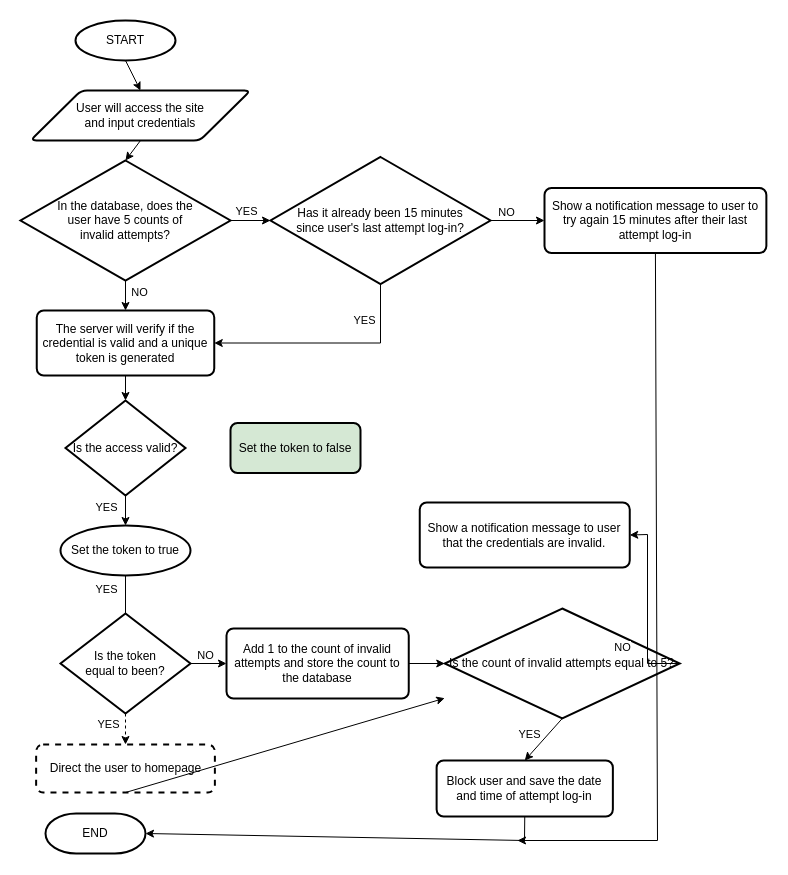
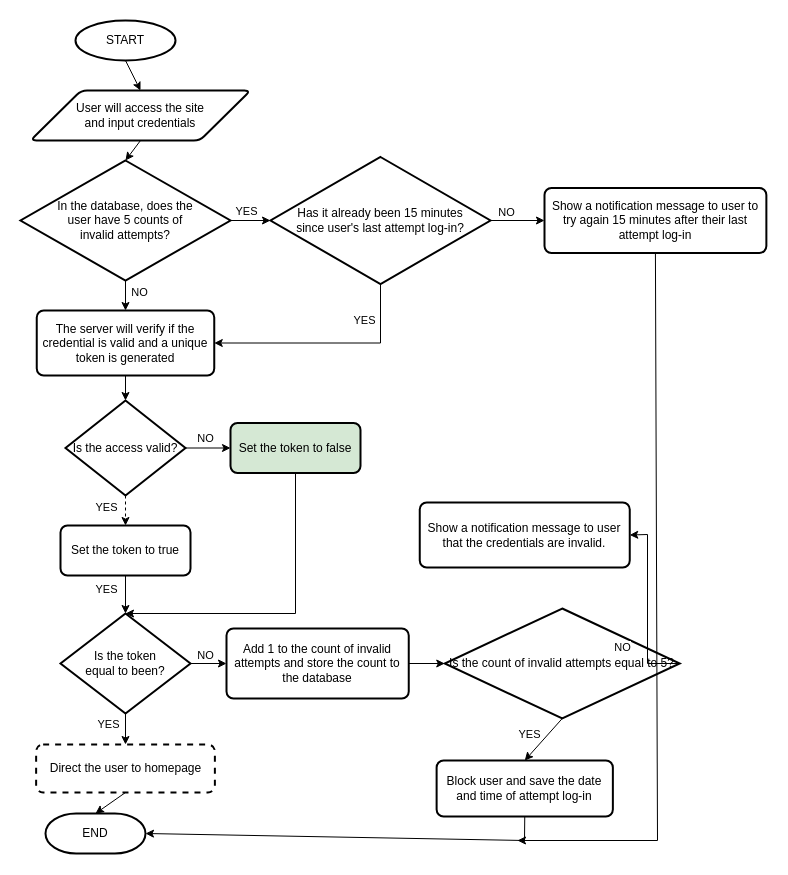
  <mxCell id="0" />
  <mxCell id="1" parent="0" />
  <mxCell id="2" value="" style="endArrow=classic;html=1;rounded=0;exitX=0.5;exitY=1;exitDx=0;exitDy=0;entryX=0.5;entryY=0;entryDx=0;entryDy=0;" edge="1" parent="1" target="9"><mxGeometry width="50" height="50" relative="1" as="geometry"><mxPoint x="125" y="60" as="sourcePoint" /><mxPoint x="125" y="85" as="targetPoint" /></mxGeometry></mxCell>
- <mxCell id="5" value="" style="endArrow=classic;html=1;rounded=0;exitX=0.5;exitY=1;exitDx=0;exitDy=0;exitPerimeter=0;entryX=0.5;entryY=0;entryDx=0;entryDy=0;" edge="1" parent="1" source="11" target="16"><mxGeometry width="50" height="50" relative="1" as="geometry"><mxPoint x="108.12" y="565" as="sourcePoint" /><mxPoint x="108" y="600" as="targetPoint" /></mxGeometry></mxCell>
+ <mxCell id="3" value="" style="endArrow=classic;html=1;rounded=0;exitX=1;exitY=0.5;exitDx=0;exitDy=0;entryX=0;entryY=0.5;entryDx=0;entryDy=0;exitPerimeter=0;" edge="1" parent="1" source="11" target="15"><mxGeometry width="50" height="50" relative="1" as="geometry"><mxPoint x="148.12" y="525" as="sourcePoint" /><mxPoint x="195.62" y="525" as="targetPoint" /></mxGeometry></mxCell>
+ <mxCell id="4" value="NO" style="edgeLabel;html=1;align=center;verticalAlign=middle;resizable=0;points=[];" vertex="1" connectable="0" parent="3"><mxGeometry x="0.366" relative="1" as="geometry"><mxPoint x="-12" y="-10" as="offset" /></mxGeometry></mxCell>
+ <mxCell id="5" value="" style="endArrow=classic;html=1;rounded=0;exitX=0.5;exitY=1;exitDx=0;exitDy=0;exitPerimeter=0;entryX=0.5;entryY=0;entryDx=0;entryDy=0;dashed=1;" edge="1" parent="1" source="11" target="16"><mxGeometry width="50" height="50" relative="1" as="geometry"><mxPoint x="108.12" y="565" as="sourcePoint" /><mxPoint x="108" y="600" as="targetPoint" /></mxGeometry></mxCell>
  <mxCell id="6" value="YES" style="edgeLabel;html=1;align=center;verticalAlign=middle;resizable=0;points=[];" vertex="1" connectable="0" parent="5"><mxGeometry x="-0.511" y="-1" relative="1" as="geometry"><mxPoint x="-19" y="4" as="offset" /></mxGeometry></mxCell>
  <mxCell id="7" value="START" style="strokeWidth=2;html=1;shape=mxgraph.flowchart.start_1;whiteSpace=wrap;" vertex="1" parent="1"><mxGeometry x="75" y="20" width="100" height="40" as="geometry" /></mxCell>
  <mxCell id="8" value="END" style="strokeWidth=2;html=1;shape=mxgraph.flowchart.terminator;whiteSpace=wrap;" vertex="1" parent="1"><mxGeometry x="45" y="813" width="100" height="40" as="geometry" /></mxCell>
  <mxCell id="9" value="User will access the site&lt;br style=&quot;border-color: var(--border-color);&quot;&gt;and input credentials" style="shape=parallelogram;html=1;strokeWidth=2;perimeter=parallelogramPerimeter;whiteSpace=wrap;rounded=1;arcSize=12;size=0.23;" vertex="1" parent="1"><mxGeometry x="30" y="90" width="220" height="50" as="geometry" /></mxCell>
  <mxCell id="10" value="The server will verify if the credential is valid and a unique token is generated" style="rounded=1;whiteSpace=wrap;html=1;absoluteArcSize=1;arcSize=14;strokeWidth=2;" vertex="1" parent="1"><mxGeometry x="36.25" y="310" width="177.5" height="65" as="geometry" /></mxCell>
  <mxCell id="11" value="Is the access valid?" style="strokeWidth=2;html=1;shape=mxgraph.flowchart.decision;whiteSpace=wrap;" vertex="1" parent="1"><mxGeometry x="65" y="400" width="120" height="95" as="geometry" /></mxCell>
  <mxCell id="12" value="Is the token &lt;br&gt;equal to been?" style="strokeWidth=2;html=1;shape=mxgraph.flowchart.decision;whiteSpace=wrap;" vertex="1" parent="1"><mxGeometry x="60" y="613" width="130" height="100" as="geometry" /></mxCell>
  <mxCell id="13" value="Direct the user to homepage" style="rounded=1;whiteSpace=wrap;html=1;absoluteArcSize=1;arcSize=14;strokeWidth=2;dashed=1;" vertex="1" parent="1"><mxGeometry x="35.63" y="744" width="178.75" height="48" as="geometry" /></mxCell>
  <mxCell id="14" value="Add 1 to the count of invalid attempts and store the count to the database" style="rounded=1;whiteSpace=wrap;html=1;absoluteArcSize=1;arcSize=14;strokeWidth=2;" vertex="1" parent="1"><mxGeometry x="226" y="628" width="182.25" height="70" as="geometry" /></mxCell>
  <mxCell id="15" value="Set the token to false" style="rounded=1;whiteSpace=wrap;html=1;absoluteArcSize=1;arcSize=14;strokeWidth=2;fillColor=#d5e8d4;" vertex="1" parent="1"><mxGeometry x="230" y="422.5" width="130" height="50" as="geometry" /></mxCell>
- <mxCell id="16" value="Set the token to true" style="ellipse;whiteSpace=wrap;html=1;absoluteArcSize=1;arcSize=14;strokeWidth=2;" vertex="1" parent="1"><mxGeometry x="60" y="525" width="130" height="50" as="geometry" /></mxCell>
+ <mxCell id="16" value="Set the token to true" style="rounded=1;whiteSpace=wrap;html=1;absoluteArcSize=1;arcSize=14;strokeWidth=2;" vertex="1" parent="1"><mxGeometry x="60" y="525" width="130" height="50" as="geometry" /></mxCell>
  <mxCell id="17" value="Is the count of invalid attempts equal to 5?" style="strokeWidth=2;html=1;shape=mxgraph.flowchart.decision;whiteSpace=wrap;" vertex="1" parent="1"><mxGeometry x="444.25" y="608" width="235" height="110" as="geometry" /></mxCell>
  <mxCell id="18" value="Block user and save the date and time of attempt log-in" style="rounded=1;whiteSpace=wrap;html=1;absoluteArcSize=1;arcSize=14;strokeWidth=2;" vertex="1" parent="1"><mxGeometry x="436.12" y="760" width="176.25" height="56" as="geometry" /></mxCell>
  <mxCell id="19" value="In the database, does the &lt;br&gt;user have 5 counts of &lt;br&gt;invalid attempts?" style="strokeWidth=2;html=1;shape=mxgraph.flowchart.decision;whiteSpace=wrap;" vertex="1" parent="1"><mxGeometry x="20" y="160" width="210" height="120" as="geometry" /></mxCell>
  <mxCell id="20" value="" style="edgeStyle=orthogonalEdgeStyle;rounded=0;orthogonalLoop=1;jettySize=auto;html=1;" edge="1" parent="1" source="22"><mxGeometry relative="1" as="geometry"><mxPoint x="213.75" y="342.5" as="targetPoint" /><Array as="points"><mxPoint x="380" y="343" /></Array></mxGeometry></mxCell>
  <mxCell id="21" value="YES" style="edgeLabel;html=1;align=center;verticalAlign=middle;resizable=0;points=[];" vertex="1" connectable="0" parent="20"><mxGeometry x="-0.684" relative="1" as="geometry"><mxPoint x="-17" as="offset" /></mxGeometry></mxCell>
  <mxCell id="22" value="Has it already been 15 minutes &lt;br&gt;since user's last attempt log-in?" style="strokeWidth=2;html=1;shape=mxgraph.flowchart.decision;whiteSpace=wrap;" vertex="1" parent="1"><mxGeometry x="270" y="156.5" width="220" height="127" as="geometry" /></mxCell>
  <mxCell id="23" value="" style="endArrow=classic;html=1;rounded=0;exitX=0.5;exitY=1;exitDx=0;exitDy=0;entryX=0.5;entryY=0;entryDx=0;entryDy=0;entryPerimeter=0;" edge="1" parent="1" source="9" target="19"><mxGeometry width="50" height="50" relative="1" as="geometry"><mxPoint x="165" y="160" as="sourcePoint" /><mxPoint x="215" y="110" as="targetPoint" /></mxGeometry></mxCell>
  <mxCell id="24" value="" style="endArrow=classic;html=1;rounded=0;exitX=1;exitY=0.5;exitDx=0;exitDy=0;exitPerimeter=0;entryX=0;entryY=0.5;entryDx=0;entryDy=0;entryPerimeter=0;" edge="1" parent="1" source="19" target="22"><mxGeometry width="50" height="50" relative="1" as="geometry"><mxPoint x="175" y="220" as="sourcePoint" /><mxPoint x="260" y="220" as="targetPoint" /></mxGeometry></mxCell>
  <mxCell id="25" value="YES" style="edgeLabel;html=1;align=center;verticalAlign=middle;resizable=0;points=[];" vertex="1" connectable="0" parent="24"><mxGeometry x="0.522" relative="1" as="geometry"><mxPoint x="-15" y="-10" as="offset" /></mxGeometry></mxCell>
  <mxCell id="26" value="" style="endArrow=classic;html=1;rounded=0;exitX=0.5;exitY=1;exitDx=0;exitDy=0;exitPerimeter=0;entryX=0.5;entryY=0;entryDx=0;entryDy=0;" edge="1" parent="1" source="19" target="10"><mxGeometry width="50" height="50" relative="1" as="geometry"><mxPoint x="235" y="350" as="sourcePoint" /><mxPoint x="285" y="300" as="targetPoint" /></mxGeometry></mxCell>
  <mxCell id="27" value="NO" style="edgeLabel;html=1;align=center;verticalAlign=middle;resizable=0;points=[];" vertex="1" connectable="0" parent="26"><mxGeometry x="0.307" y="-1" relative="1" as="geometry"><mxPoint x="14" y="-9" as="offset" /></mxGeometry></mxCell>
  <mxCell id="28" value="Show a notification message to user to try again 15 minutes after their last attempt log-in" style="rounded=1;whiteSpace=wrap;html=1;absoluteArcSize=1;arcSize=14;strokeWidth=2;" vertex="1" parent="1"><mxGeometry x="544" y="187.5" width="221.87" height="65" as="geometry" /></mxCell>
  <mxCell id="29" value="" style="endArrow=classic;html=1;rounded=0;exitX=1;exitY=0.5;exitDx=0;exitDy=0;exitPerimeter=0;entryX=0;entryY=0.5;entryDx=0;entryDy=0;" edge="1" parent="1" source="22" target="28"><mxGeometry width="50" height="50" relative="1" as="geometry"><mxPoint x="305" y="320" as="sourcePoint" /><mxPoint x="355" y="270" as="targetPoint" /></mxGeometry></mxCell>
  <mxCell id="30" value="NO" style="edgeLabel;html=1;align=center;verticalAlign=middle;resizable=0;points=[];" vertex="1" connectable="0" parent="1"><mxGeometry x="154" y="299" as="geometry"><mxPoint x="351" y="-88" as="offset" /></mxGeometry></mxCell>
  <mxCell id="31" value="" style="endArrow=classic;html=1;rounded=0;exitX=0.5;exitY=1;exitDx=0;exitDy=0;" edge="1" parent="1" source="10" target="11"><mxGeometry width="50" height="50" relative="1" as="geometry"><mxPoint x="317" y="540" as="sourcePoint" /><mxPoint x="367" y="490" as="targetPoint" /></mxGeometry></mxCell>
- <mxCell id="32" value="" style="endArrow=none;html=1;rounded=0;exitX=0.5;exitY=1;exitDx=0;exitDy=0;entryX=0.5;entryY=0;entryDx=0;entryDy=0;entryPerimeter=0;" edge="1" parent="1" source="16" target="12"><mxGeometry width="50" height="50" relative="1" as="geometry"><mxPoint x="163.51" y="600" as="sourcePoint" /><mxPoint x="163.51" y="630" as="targetPoint" /></mxGeometry></mxCell>
+ <mxCell id="32" value="" style="endArrow=classic;html=1;rounded=0;exitX=0.5;exitY=1;exitDx=0;exitDy=0;entryX=0.5;entryY=0;entryDx=0;entryDy=0;entryPerimeter=0;" edge="1" parent="1" source="16" target="12"><mxGeometry width="50" height="50" relative="1" as="geometry"><mxPoint x="163.51" y="600" as="sourcePoint" /><mxPoint x="163.51" y="630" as="targetPoint" /></mxGeometry></mxCell>
  <mxCell id="33" value="YES" style="edgeLabel;html=1;align=center;verticalAlign=middle;resizable=0;points=[];" vertex="1" connectable="0" parent="32"><mxGeometry x="-0.511" y="-1" relative="1" as="geometry"><mxPoint x="-19" y="4" as="offset" /></mxGeometry></mxCell>
- <mxCell id="35" value="" style="endArrow=classic;html=1;rounded=0;exitX=0.5;exitY=1;exitDx=0;exitDy=0;exitPerimeter=0;entryX=0.5;entryY=0;entryDx=0;entryDy=0;dashed=1;" edge="1" parent="1" source="12" target="13"><mxGeometry width="50" height="50" relative="1" as="geometry"><mxPoint x="347" y="740" as="sourcePoint" /><mxPoint x="397" y="690" as="targetPoint" /></mxGeometry></mxCell>
+ <mxCell id="34" value="" style="endArrow=classic;html=1;rounded=0;exitX=0.5;exitY=1;exitDx=0;exitDy=0;entryX=0.5;entryY=0;entryDx=0;entryDy=0;entryPerimeter=0;" edge="1" parent="1" source="15" target="12"><mxGeometry width="50" height="50" relative="1" as="geometry"><mxPoint x="117" y="660" as="sourcePoint" /><mxPoint x="147" y="600" as="targetPoint" /><Array as="points"><mxPoint x="295" y="613" /></Array></mxGeometry></mxCell>
+ <mxCell id="35" value="" style="endArrow=classic;html=1;rounded=0;exitX=0.5;exitY=1;exitDx=0;exitDy=0;exitPerimeter=0;entryX=0.5;entryY=0;entryDx=0;entryDy=0;" edge="1" parent="1" source="12" target="13"><mxGeometry width="50" height="50" relative="1" as="geometry"><mxPoint x="347" y="740" as="sourcePoint" /><mxPoint x="397" y="690" as="targetPoint" /></mxGeometry></mxCell>
  <mxCell id="36" value="YES" style="edgeLabel;html=1;align=center;verticalAlign=middle;resizable=0;points=[];" vertex="1" connectable="0" parent="35"><mxGeometry x="-0.376" y="-1" relative="1" as="geometry"><mxPoint x="-17" as="offset" /></mxGeometry></mxCell>
- <mxCell id="37" value="" style="endArrow=classic;html=1;rounded=0;exitX=0.5;exitY=1;exitDx=0;exitDy=0;" edge="1" parent="1" source="13" target="17"><mxGeometry width="50" height="50" relative="1" as="geometry"><mxPoint x="154" y="818" as="sourcePoint" /><mxPoint x="204" y="768" as="targetPoint" /></mxGeometry></mxCell>
+ <mxCell id="37" value="" style="endArrow=classic;html=1;rounded=0;exitX=0.5;exitY=1;exitDx=0;exitDy=0;entryX=0.5;entryY=0;entryDx=0;entryDy=0;entryPerimeter=0;" edge="1" parent="1" source="13" target="8"><mxGeometry width="50" height="50" relative="1" as="geometry"><mxPoint x="154" y="818" as="sourcePoint" /><mxPoint x="204" y="768" as="targetPoint" /></mxGeometry></mxCell>
  <mxCell id="38" value="" style="endArrow=classic;html=1;rounded=0;exitX=1;exitY=0.5;exitDx=0;exitDy=0;exitPerimeter=0;entryX=0;entryY=0.5;entryDx=0;entryDy=0;" edge="1" parent="1" source="12" target="14"><mxGeometry width="50" height="50" relative="1" as="geometry"><mxPoint x="317" y="700" as="sourcePoint" /><mxPoint x="367" y="650" as="targetPoint" /></mxGeometry></mxCell>
  <mxCell id="39" value="NO" style="edgeLabel;html=1;align=center;verticalAlign=middle;resizable=0;points=[];" vertex="1" connectable="0" parent="38"><mxGeometry x="0.68" relative="1" as="geometry"><mxPoint x="-16" y="-9" as="offset" /></mxGeometry></mxCell>
  <mxCell id="40" value="" style="endArrow=classic;html=1;rounded=0;exitX=1;exitY=0.5;exitDx=0;exitDy=0;entryX=0;entryY=0.5;entryDx=0;entryDy=0;entryPerimeter=0;" edge="1" parent="1" source="14" target="17"><mxGeometry width="50" height="50" relative="1" as="geometry"><mxPoint x="237" y="770" as="sourcePoint" /><mxPoint x="287" y="720" as="targetPoint" /></mxGeometry></mxCell>
  <mxCell id="41" value="" style="endArrow=classic;html=1;rounded=0;exitX=0.5;exitY=1;exitDx=0;exitDy=0;exitPerimeter=0;entryX=0.5;entryY=0;entryDx=0;entryDy=0;" edge="1" parent="1" source="17" target="18"><mxGeometry width="50" height="50" relative="1" as="geometry"><mxPoint x="297" y="820" as="sourcePoint" /><mxPoint x="347" y="770" as="targetPoint" /></mxGeometry></mxCell>
  <mxCell id="42" value="YES" style="edgeLabel;html=1;align=center;verticalAlign=middle;resizable=0;points=[];" vertex="1" connectable="0" parent="41"><mxGeometry x="-0.205" relative="1" as="geometry"><mxPoint x="-19" y="-1" as="offset" /></mxGeometry></mxCell>
  <mxCell id="43" value="" style="endArrow=classic;html=1;rounded=0;exitX=0.5;exitY=1;exitDx=0;exitDy=0;entryX=1;entryY=0.5;entryDx=0;entryDy=0;entryPerimeter=0;" edge="1" parent="1" source="18" target="8"><mxGeometry width="50" height="50" relative="1" as="geometry"><mxPoint x="297" y="740" as="sourcePoint" /><mxPoint x="347" y="690" as="targetPoint" /><Array as="points"><mxPoint x="524" y="840" /></Array></mxGeometry></mxCell>
  <mxCell id="44" value="" style="endArrow=classic;html=1;rounded=0;exitX=0.5;exitY=1;exitDx=0;exitDy=0;" edge="1" parent="1" source="28"><mxGeometry width="50" height="50" relative="1" as="geometry"><mxPoint x="637.935" y="252.5" as="sourcePoint" /><mxPoint x="517" y="840" as="targetPoint" /><Array as="points"><mxPoint x="657" y="840" /></Array></mxGeometry></mxCell>
  <mxCell id="45" value="Show a notification message to user that the credentials are invalid." style="rounded=1;whiteSpace=wrap;html=1;absoluteArcSize=1;arcSize=14;strokeWidth=2;" vertex="1" parent="1"><mxGeometry x="419.25" y="502" width="210" height="65" as="geometry" /></mxCell>
  <mxCell id="46" value="" style="endArrow=classic;html=1;rounded=0;exitX=1;exitY=0.5;exitDx=0;exitDy=0;exitPerimeter=0;entryX=1;entryY=0.5;entryDx=0;entryDy=0;" edge="1" parent="1" source="17" target="45"><mxGeometry width="50" height="50" relative="1" as="geometry"><mxPoint x="397" y="620" as="sourcePoint" /><mxPoint x="447" y="570" as="targetPoint" /><Array as="points"><mxPoint x="647" y="663" /><mxPoint x="647" y="534" /></Array></mxGeometry></mxCell>
  <mxCell id="47" value="NO" style="edgeLabel;html=1;align=center;verticalAlign=middle;resizable=0;points=[];" vertex="1" connectable="0" parent="46"><mxGeometry x="0.042" relative="1" as="geometry"><mxPoint x="-26" y="44" as="offset" /></mxGeometry></mxCell>
  <mxCell id="48" style="edgeStyle=orthogonalEdgeStyle;rounded=0;orthogonalLoop=1;jettySize=auto;html=1;exitX=0.5;exitY=1;exitDx=0;exitDy=0;" edge="1" parent="1" source="45" target="45"><mxGeometry relative="1" as="geometry" /></mxCell>
